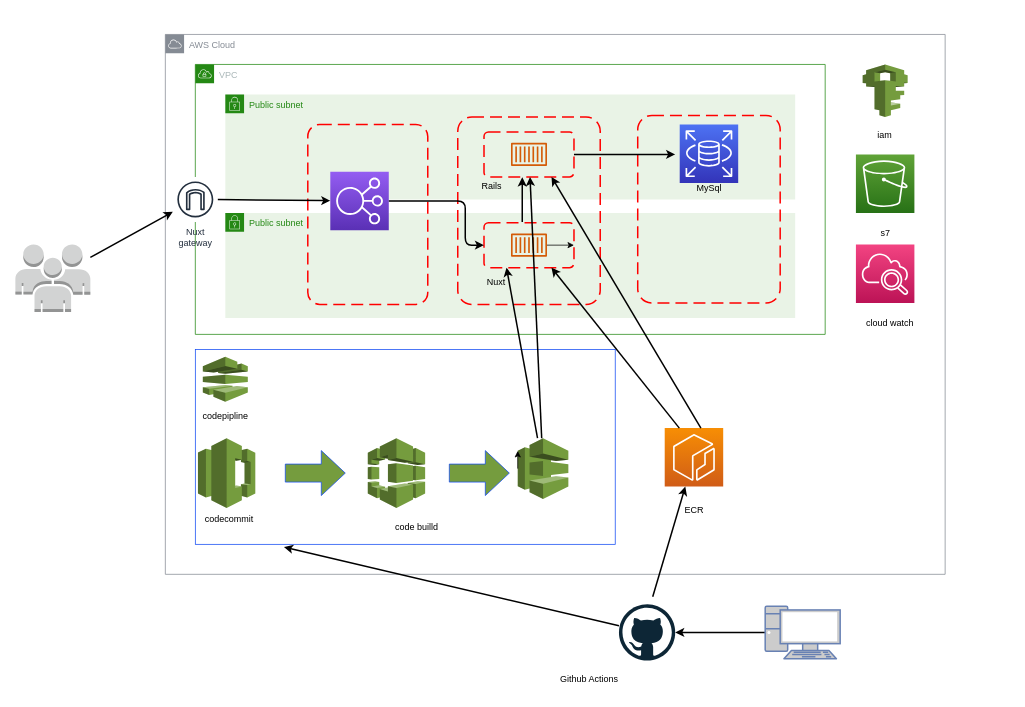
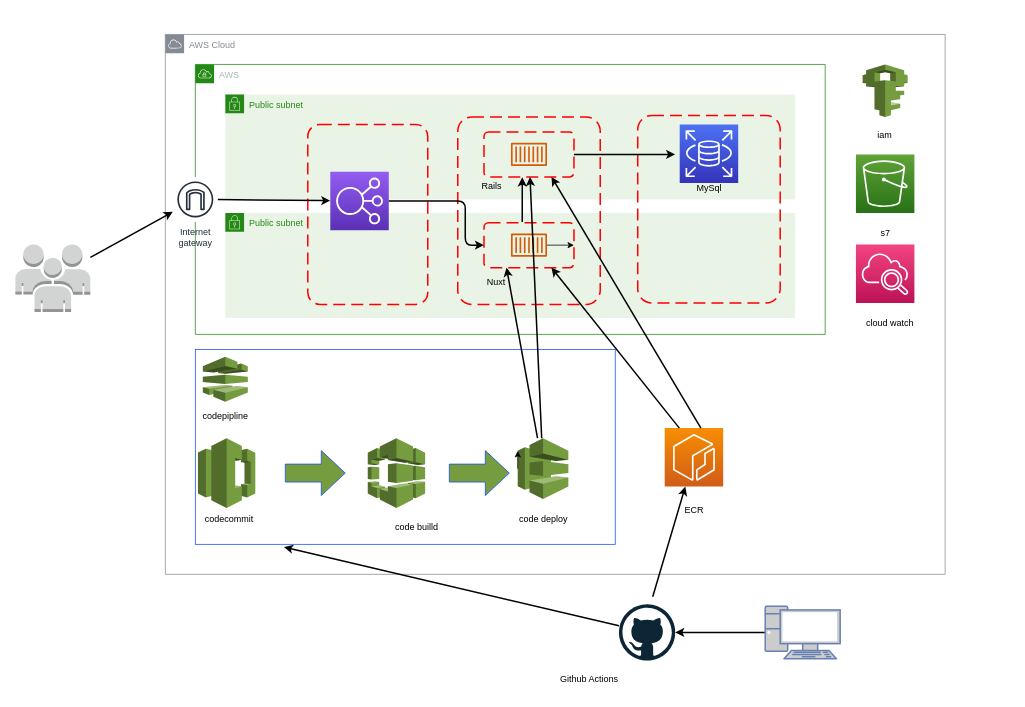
  <mxCell id="0" />
  <mxCell id="1" parent="0" />
  <mxCell id="2" value="Public subnet" style="points=[[0,0],[0.25,0],[0.5,0],[0.75,0],[1,0],[1,0.25],[1,0.5],[1,0.75],[1,1],[0.75,1],[0.5,1],[0.25,1],[0,1],[0,0.75],[0,0.5],[0,0.25]];outlineConnect=0;gradientColor=none;html=1;whiteSpace=wrap;fontSize=12;fontStyle=0;container=1;pointerEvents=0;collapsible=0;recursiveResize=0;shape=mxgraph.aws4.group;grIcon=mxgraph.aws4.group_security_group;grStroke=0;strokeColor=#248814;fillColor=#E9F3E6;verticalAlign=top;align=left;spacingLeft=30;fontColor=#248814;dashed=0;" parent="1" vertex="1"><mxGeometry x="300" y="125" width="760" height="140" as="geometry" /></mxCell>
  <mxCell id="3" value="Public subnet" style="points=[[0,0],[0.25,0],[0.5,0],[0.75,0],[1,0],[1,0.25],[1,0.5],[1,0.75],[1,1],[0.75,1],[0.5,1],[0.25,1],[0,1],[0,0.75],[0,0.5],[0,0.25]];outlineConnect=0;gradientColor=none;html=1;whiteSpace=wrap;fontSize=12;fontStyle=0;container=1;pointerEvents=0;collapsible=0;recursiveResize=0;shape=mxgraph.aws4.group;grIcon=mxgraph.aws4.group_security_group;grStroke=0;strokeColor=#248814;fillColor=#E9F3E6;verticalAlign=top;align=left;spacingLeft=30;fontColor=#248814;dashed=0;" parent="1" vertex="1"><mxGeometry x="300" y="283" width="760" height="140" as="geometry" /></mxCell>
  <mxCell id="4" value="AWS Cloud" style="sketch=0;outlineConnect=0;gradientColor=none;html=1;whiteSpace=wrap;fontSize=12;fontStyle=0;shape=mxgraph.aws4.group;grIcon=mxgraph.aws4.group_aws_cloud;strokeColor=#858B94;fillColor=none;verticalAlign=top;align=left;spacingLeft=30;fontColor=#858B94;dashed=0;" parent="1" vertex="1"><mxGeometry x="220" y="45" width="1040" height="720" as="geometry" /></mxCell>
  <mxCell id="5" value="" style="rounded=0;whiteSpace=wrap;html=1;fontColor=#000000;fillColor=none;strokeColor=#124af3;" parent="1" vertex="1"><mxGeometry x="260" y="465" width="560" height="260" as="geometry" /></mxCell>
- <mxCell id="6" value="VPC" style="points=[[0,0],[0.25,0],[0.5,0],[0.75,0],[1,0],[1,0.25],[1,0.5],[1,0.75],[1,1],[0.75,1],[0.5,1],[0.25,1],[0,1],[0,0.75],[0,0.5],[0,0.25]];outlineConnect=0;gradientColor=none;html=1;whiteSpace=wrap;fontSize=12;fontStyle=0;container=1;pointerEvents=0;collapsible=0;recursiveResize=0;shape=mxgraph.aws4.group;grIcon=mxgraph.aws4.group_vpc;strokeColor=#248814;fillColor=none;verticalAlign=top;align=left;spacingLeft=30;fontColor=#AAB7B8;dashed=0;" parent="1" vertex="1"><mxGeometry x="260" y="85" width="840" height="360" as="geometry" /></mxCell>
+ <mxCell id="6" value="AWS" style="points=[[0,0],[0.25,0],[0.5,0],[0.75,0],[1,0],[1,0.25],[1,0.5],[1,0.75],[1,1],[0.75,1],[0.5,1],[0.25,1],[0,1],[0,0.75],[0,0.5],[0,0.25]];outlineConnect=0;gradientColor=none;html=1;whiteSpace=wrap;fontSize=12;fontStyle=0;container=1;pointerEvents=0;collapsible=0;recursiveResize=0;shape=mxgraph.aws4.group;grIcon=mxgraph.aws4.group_vpc;strokeColor=#248814;fillColor=none;verticalAlign=top;align=left;spacingLeft=30;fontColor=#AAB7B8;dashed=0;" parent="1" vertex="1"><mxGeometry x="260" y="85" width="840" height="360" as="geometry" /></mxCell>
  <mxCell id="7" value="" style="rounded=1;arcSize=10;dashed=1;strokeColor=#ff0000;fillColor=none;gradientColor=none;dashPattern=8 4;strokeWidth=2;fontColor=#000000;" parent="6" vertex="1"><mxGeometry x="150" y="80" width="160" height="240" as="geometry" /></mxCell>
  <mxCell id="8" value="" style="rounded=1;arcSize=10;dashed=1;strokeColor=#ff0000;fillColor=none;gradientColor=none;dashPattern=8 4;strokeWidth=2;fontColor=#000000;" parent="6" vertex="1"><mxGeometry x="350" y="70" width="190" height="250" as="geometry" /></mxCell>
  <mxCell id="9" value="" style="sketch=0;points=[[0,0,0],[0.25,0,0],[0.5,0,0],[0.75,0,0],[1,0,0],[0,1,0],[0.25,1,0],[0.5,1,0],[0.75,1,0],[1,1,0],[0,0.25,0],[0,0.5,0],[0,0.75,0],[1,0.25,0],[1,0.5,0],[1,0.75,0]];outlineConnect=0;fontColor=#232F3E;gradientColor=#945DF2;gradientDirection=north;fillColor=#5A30B5;strokeColor=#ffffff;dashed=0;verticalLabelPosition=bottom;verticalAlign=top;align=center;html=1;fontSize=12;fontStyle=0;aspect=fixed;shape=mxgraph.aws4.resourceIcon;resIcon=mxgraph.aws4.elastic_load_balancing;" parent="6" vertex="1"><mxGeometry x="180" y="143" width="78" height="78" as="geometry" /></mxCell>
  <mxCell id="10" value="" style="whiteSpace=wrap;html=1;fillColor=none;strokeColor=#ff0000;fontColor=#000000;rounded=1;arcSize=10;dashed=1;gradientColor=none;dashPattern=8 4;strokeWidth=2;" parent="6" vertex="1"><mxGeometry x="385" y="211" width="120" height="60" as="geometry" /></mxCell>
  <mxCell id="11" value="" style="edgeStyle=none;html=1;fontColor=#000000;startArrow=none;" parent="6" source="12" target="10" edge="1"><mxGeometry relative="1" as="geometry" /></mxCell>
  <mxCell id="12" value="" style="sketch=0;outlineConnect=0;fontColor=#232F3E;gradientColor=none;fillColor=#D45B07;strokeColor=none;dashed=0;verticalLabelPosition=bottom;verticalAlign=top;align=center;html=1;fontSize=12;fontStyle=0;aspect=fixed;pointerEvents=1;shape=mxgraph.aws4.container_1;" parent="6" vertex="1"><mxGeometry x="421" y="225.5" width="48" height="31" as="geometry" /></mxCell>
  <mxCell id="13" value="Nuxt" style="text;html=1;align=center;verticalAlign=middle;resizable=0;points=[];autosize=1;strokeColor=none;fillColor=none;fontColor=#000000;" parent="6" vertex="1"><mxGeometry x="376" y="276" width="50" height="30" as="geometry" /></mxCell>
  <mxCell id="14" value="" style="endArrow=classic;html=1;strokeColor=#000000;strokeWidth=2;fontColor=#000000;entryX=0;entryY=0.5;entryDx=0;entryDy=0;exitX=1;exitY=0.5;exitDx=0;exitDy=0;exitPerimeter=0;" parent="6" source="9" target="10" edge="1"><mxGeometry width="50" height="50" relative="1" as="geometry"><mxPoint x="560" y="450" as="sourcePoint" /><mxPoint x="610" y="400" as="targetPoint" /><Array as="points"><mxPoint x="360" y="182" /><mxPoint x="360" y="241" /></Array></mxGeometry></mxCell>
  <mxCell id="15" value="" style="whiteSpace=wrap;html=1;fillColor=none;strokeColor=#ff0000;fontColor=#000000;rounded=1;arcSize=10;dashed=1;gradientColor=none;dashPattern=8 4;strokeWidth=2;" vertex="1" parent="6"><mxGeometry x="385" y="90" width="120" height="60" as="geometry" /></mxCell>
  <mxCell id="16" value="" style="sketch=0;outlineConnect=0;fontColor=#232F3E;gradientColor=none;fillColor=#D45B07;strokeColor=none;dashed=0;verticalLabelPosition=bottom;verticalAlign=top;align=center;html=1;fontSize=12;fontStyle=0;aspect=fixed;pointerEvents=1;shape=mxgraph.aws4.container_1;" vertex="1" parent="6"><mxGeometry x="421" y="104.5" width="48" height="31" as="geometry" /></mxCell>
  <mxCell id="17" value="" style="endArrow=classic;html=1;strokeColor=#000000;strokeWidth=2;fontColor=#000000;entryX=0.425;entryY=1.008;entryDx=0;entryDy=0;entryPerimeter=0;" edge="1" parent="6" target="15"><mxGeometry width="50" height="50" relative="1" as="geometry"><mxPoint x="436" y="210" as="sourcePoint" /><mxPoint x="495" y="170" as="targetPoint" /></mxGeometry></mxCell>
  <mxCell id="18" value="Rails" style="text;html=1;align=center;verticalAlign=middle;resizable=0;points=[];autosize=1;strokeColor=none;fillColor=none;fontColor=#000000;" vertex="1" parent="6"><mxGeometry x="370" y="148" width="50" height="30" as="geometry" /></mxCell>
  <mxCell id="19" value="" style="outlineConnect=0;dashed=0;verticalLabelPosition=bottom;verticalAlign=top;align=center;html=1;shape=mxgraph.aws3.users;fillColor=#D2D3D3;gradientColor=none;" parent="1" vertex="1"><mxGeometry x="20" y="325" width="100" height="90" as="geometry" /></mxCell>
  <mxCell id="20" value="" style="outlineConnect=0;dashed=0;verticalLabelPosition=bottom;verticalAlign=top;align=center;html=1;shape=mxgraph.aws3.codepipeline;fillColor=#759C3E;gradientColor=none;" parent="1" vertex="1"><mxGeometry x="270" y="475" width="60" height="60" as="geometry" /></mxCell>
  <mxCell id="21" value="codepipline" style="text;html=1;align=center;verticalAlign=middle;resizable=0;points=[];autosize=1;strokeColor=none;fillColor=none;fontColor=#000000;" parent="1" vertex="1"><mxGeometry x="260" y="540" width="80" height="30" as="geometry" /></mxCell>
  <mxCell id="22" value="" style="sketch=0;points=[[0,0,0],[0.25,0,0],[0.5,0,0],[0.75,0,0],[1,0,0],[0,1,0],[0.25,1,0],[0.5,1,0],[0.75,1,0],[1,1,0],[0,0.25,0],[0,0.5,0],[0,0.75,0],[1,0.25,0],[1,0.5,0],[1,0.75,0]];outlineConnect=0;fontColor=#232F3E;gradientColor=#F78E04;gradientDirection=north;fillColor=#D05C17;strokeColor=#ffffff;dashed=0;verticalLabelPosition=bottom;verticalAlign=top;align=center;html=1;fontSize=12;fontStyle=0;aspect=fixed;shape=mxgraph.aws4.resourceIcon;resIcon=mxgraph.aws4.ecr;" parent="1" vertex="1"><mxGeometry x="886" y="570" width="78" height="78" as="geometry" /></mxCell>
  <mxCell id="23" value="ECR" style="text;html=1;align=center;verticalAlign=middle;resizable=0;points=[];autosize=1;strokeColor=none;fillColor=none;fontColor=#000000;" parent="1" vertex="1"><mxGeometry x="900" y="665" width="50" height="30" as="geometry" /></mxCell>
  <mxCell id="24" value="" style="sketch=0;points=[[0,0,0],[0.25,0,0],[0.5,0,0],[0.75,0,0],[1,0,0],[0,1,0],[0.25,1,0],[0.5,1,0],[0.75,1,0],[1,1,0],[0,0.25,0],[0,0.5,0],[0,0.75,0],[1,0.25,0],[1,0.5,0],[1,0.75,0]];outlineConnect=0;fontColor=#232F3E;gradientColor=#60A337;gradientDirection=north;fillColor=#277116;strokeColor=#ffffff;dashed=0;verticalLabelPosition=bottom;verticalAlign=top;align=center;html=1;fontSize=12;fontStyle=0;aspect=fixed;shape=mxgraph.aws4.resourceIcon;resIcon=mxgraph.aws4.s3;" parent="1" vertex="1"><mxGeometry x="1141" y="205" width="78" height="78" as="geometry" /></mxCell>
  <mxCell id="25" value="s7" style="text;html=1;align=center;verticalAlign=middle;resizable=0;points=[];autosize=1;strokeColor=none;fillColor=none;fontColor=#000000;" parent="1" vertex="1"><mxGeometry x="1160" y="295" width="40" height="30" as="geometry" /></mxCell>
  <mxCell id="26" value="" style="outlineConnect=0;dashed=0;verticalLabelPosition=bottom;verticalAlign=top;align=center;html=1;shape=mxgraph.aws3.iam;fillColor=#759C3E;gradientColor=none;strokeColor=#124af3;fontColor=#000000;" parent="1" vertex="1"><mxGeometry x="1150" y="85" width="60" height="70" as="geometry" /></mxCell>
  <mxCell id="27" value="iam" style="text;html=1;align=center;verticalAlign=middle;resizable=0;points=[];autosize=1;strokeColor=none;fillColor=none;fontColor=#000000;" parent="1" vertex="1"><mxGeometry x="1159" y="165" width="40" height="30" as="geometry" /></mxCell>
  <mxCell id="28" value="" style="sketch=0;points=[[0,0,0],[0.25,0,0],[0.5,0,0],[0.75,0,0],[1,0,0],[0,1,0],[0.25,1,0],[0.5,1,0],[0.75,1,0],[1,1,0],[0,0.25,0],[0,0.5,0],[0,0.75,0],[1,0.25,0],[1,0.5,0],[1,0.75,0]];points=[[0,0,0],[0.25,0,0],[0.5,0,0],[0.75,0,0],[1,0,0],[0,1,0],[0.25,1,0],[0.5,1,0],[0.75,1,0],[1,1,0],[0,0.25,0],[0,0.5,0],[0,0.75,0],[1,0.25,0],[1,0.5,0],[1,0.75,0]];outlineConnect=0;fontColor=#232F3E;gradientColor=#F34482;gradientDirection=north;fillColor=#BC1356;strokeColor=#ffffff;dashed=0;verticalLabelPosition=bottom;verticalAlign=top;align=center;html=1;fontSize=12;fontStyle=0;aspect=fixed;shape=mxgraph.aws4.resourceIcon;resIcon=mxgraph.aws4.cloudwatch_2;" parent="1" vertex="1"><mxGeometry x="1141" y="325" width="78" height="78" as="geometry" /></mxCell>
  <mxCell id="29" value="cloud watch" style="text;html=1;align=center;verticalAlign=middle;resizable=0;points=[];autosize=1;strokeColor=none;fillColor=none;fontColor=#000000;" parent="1" vertex="1"><mxGeometry x="1141" y="415" width="90" height="30" as="geometry" /></mxCell>
  <mxCell id="30" value="" style="dashed=0;outlineConnect=0;html=1;align=center;labelPosition=center;verticalLabelPosition=bottom;verticalAlign=top;shape=mxgraph.weblogos.github;strokeColor=#124af3;fontColor=#000000;fillColor=none;" parent="1" vertex="1"><mxGeometry x="825" y="805" width="75" height="75" as="geometry" /></mxCell>
  <mxCell id="31" value="" style="edgeStyle=none;html=1;fontColor=#000000;startArrow=none;startFill=0;strokeColor=#000000;endArrow=classic;endFill=1;strokeWidth=2;" parent="1" source="32" target="30" edge="1"><mxGeometry relative="1" as="geometry" /></mxCell>
  <mxCell id="32" value="" style="fontColor=#0066CC;verticalAlign=top;verticalLabelPosition=bottom;labelPosition=center;align=center;html=1;outlineConnect=0;fillColor=#CCCCCC;strokeColor=#6881B3;gradientColor=none;gradientDirection=north;strokeWidth=2;shape=mxgraph.networks.pc;" parent="1" vertex="1"><mxGeometry x="1020" y="807.5" width="100" height="70" as="geometry" /></mxCell>
  <mxCell id="33" value="Github Actions" style="text;html=1;align=center;verticalAlign=middle;resizable=0;points=[];autosize=1;strokeColor=none;fillColor=none;fontColor=#000000;" parent="1" vertex="1"><mxGeometry x="735" y="890" width="100" height="30" as="geometry" /></mxCell>
  <mxCell id="34" value="" style="outlineConnect=0;dashed=0;verticalLabelPosition=bottom;verticalAlign=top;align=center;html=1;shape=mxgraph.aws3.codecommit;fillColor=#759C3E;gradientColor=none;strokeColor=#124af3;fontColor=#000000;" parent="1" vertex="1"><mxGeometry x="263.5" y="583.5" width="76.5" height="93" as="geometry" /></mxCell>
  <mxCell id="35" value="" style="edgeStyle=none;html=1;strokeColor=#000000;strokeWidth=2;fontColor=#000000;startArrow=none;startFill=0;endArrow=classic;endFill=1;" parent="1" source="36" target="34" edge="1"><mxGeometry relative="1" as="geometry" /></mxCell>
  <mxCell id="36" value="codecommit" style="text;html=1;align=center;verticalAlign=middle;resizable=0;points=[];autosize=1;strokeColor=none;fillColor=none;fontColor=#000000;" parent="1" vertex="1"><mxGeometry x="260" y="676.5" width="90" height="30" as="geometry" /></mxCell>
  <mxCell id="37" value="" style="outlineConnect=0;dashed=0;verticalLabelPosition=bottom;verticalAlign=top;align=center;html=1;shape=mxgraph.aws3.codebuild;fillColor=#759C3E;gradientColor=none;strokeColor=#124af3;fontColor=#000000;" parent="1" vertex="1"><mxGeometry x="490" y="583.5" width="76.5" height="93" as="geometry" /></mxCell>
  <mxCell id="38" value="" style="outlineConnect=0;dashed=0;verticalLabelPosition=bottom;verticalAlign=top;align=center;html=1;shape=mxgraph.aws3.codedeploy;fillColor=#759C3E;gradientColor=none;strokeColor=#124af3;fontColor=#000000;" parent="1" vertex="1"><mxGeometry x="690" y="583.5" width="67.5" height="81" as="geometry" /></mxCell>
  <mxCell id="39" style="edgeStyle=none;html=1;exitX=0;exitY=0.5;exitDx=0;exitDy=0;exitPerimeter=0;entryX=0;entryY=0.21;entryDx=0;entryDy=0;entryPerimeter=0;fontColor=#000000;" parent="1" source="38" target="38" edge="1"><mxGeometry relative="1" as="geometry" /></mxCell>
  <mxCell id="40" value="code builld" style="text;html=1;align=center;verticalAlign=middle;resizable=0;points=[];autosize=1;strokeColor=none;fillColor=none;fontColor=#000000;" parent="1" vertex="1"><mxGeometry x="515" y="686.5" width="80" height="30" as="geometry" /></mxCell>
+ <mxCell id="41" value="code deploy" style="text;html=1;align=center;verticalAlign=middle;resizable=0;points=[];autosize=1;strokeColor=none;fillColor=none;fontColor=#000000;" parent="1" vertex="1"><mxGeometry x="678.75" y="676.5" width="90" height="30" as="geometry" /></mxCell>
  <mxCell id="42" value="" style="endArrow=none;html=1;strokeColor=#000000;strokeWidth=2;fontColor=#000000;endFill=0;startArrow=classic;startFill=1;" parent="1" source="22" edge="1"><mxGeometry width="50" height="50" relative="1" as="geometry"><mxPoint x="830" y="625" as="sourcePoint" /><mxPoint x="870" y="795" as="targetPoint" /></mxGeometry></mxCell>
  <mxCell id="43" value="" style="endArrow=none;html=1;strokeColor=#000000;strokeWidth=2;fontColor=#000000;exitX=0.211;exitY=1.014;exitDx=0;exitDy=0;exitPerimeter=0;startArrow=classic;startFill=1;endFill=0;" parent="1" source="5" target="30" edge="1"><mxGeometry width="50" height="50" relative="1" as="geometry"><mxPoint x="830" y="625" as="sourcePoint" /><mxPoint x="880" y="575" as="targetPoint" /></mxGeometry></mxCell>
  <mxCell id="44" value="" style="shape=singleArrow;whiteSpace=wrap;html=1;arrowWidth=0.4;arrowSize=0.4;verticalAlign=top;fillColor=#759C3E;strokeColor=#124af3;fontColor=#000000;dashed=0;gradientColor=none;" parent="1" vertex="1"><mxGeometry x="380" y="600" width="80" height="60" as="geometry" /></mxCell>
  <mxCell id="45" value="" style="shape=singleArrow;whiteSpace=wrap;html=1;arrowWidth=0.4;arrowSize=0.4;verticalAlign=top;fillColor=#759C3E;strokeColor=#124af3;fontColor=#000000;dashed=0;gradientColor=none;" parent="1" vertex="1"><mxGeometry x="598.75" y="600" width="80" height="60" as="geometry" /></mxCell>
  <mxCell id="46" value="" style="endArrow=classic;html=1;strokeColor=#000000;strokeWidth=2;fontColor=#000000;entryX=0.25;entryY=1;entryDx=0;entryDy=0;" parent="1" source="38" edge="1" target="10"><mxGeometry width="50" height="50" relative="1" as="geometry"><mxPoint x="830" y="625" as="sourcePoint" /><mxPoint x="800" y="375" as="targetPoint" /></mxGeometry></mxCell>
  <mxCell id="47" value="" style="endArrow=classic;html=1;strokeColor=#000000;strokeWidth=2;fontColor=#000000;entryX=0.75;entryY=1;entryDx=0;entryDy=0;exitX=0.25;exitY=0;exitDx=0;exitDy=0;exitPerimeter=0;" parent="1" source="22" target="10" edge="1"><mxGeometry width="50" height="50" relative="1" as="geometry"><mxPoint x="830" y="625" as="sourcePoint" /><mxPoint x="880" y="575" as="targetPoint" /></mxGeometry></mxCell>
- <mxCell id="48" value="Nuxt&#10;gateway" style="sketch=0;outlineConnect=0;fontColor=#232F3E;gradientColor=none;strokeColor=#232F3E;fillColor=#ffffff;dashed=0;verticalLabelPosition=bottom;verticalAlign=top;align=center;html=1;fontSize=12;fontStyle=0;aspect=fixed;shape=mxgraph.aws4.resourceIcon;resIcon=mxgraph.aws4.internet_gateway;" parent="1" vertex="1"><mxGeometry x="230" y="235" width="60" height="60" as="geometry" /></mxCell>
+ <mxCell id="48" value="Internet&#10;gateway" style="sketch=0;outlineConnect=0;fontColor=#232F3E;gradientColor=none;strokeColor=#232F3E;fillColor=#ffffff;dashed=0;verticalLabelPosition=bottom;verticalAlign=top;align=center;html=1;fontSize=12;fontStyle=0;aspect=fixed;shape=mxgraph.aws4.resourceIcon;resIcon=mxgraph.aws4.internet_gateway;" parent="1" vertex="1"><mxGeometry x="230" y="235" width="60" height="60" as="geometry" /></mxCell>
  <mxCell id="49" value="" style="endArrow=classic;html=1;strokeColor=#000000;strokeWidth=2;fontColor=#000000;" parent="1" source="19" target="48" edge="1"><mxGeometry width="50" height="50" relative="1" as="geometry"><mxPoint x="820" y="535" as="sourcePoint" /><mxPoint x="870" y="485" as="targetPoint" /></mxGeometry></mxCell>
  <mxCell id="50" value="" style="endArrow=classic;html=1;strokeColor=#000000;strokeWidth=2;fontColor=#000000;" parent="1" source="48" target="9" edge="1"><mxGeometry width="50" height="50" relative="1" as="geometry"><mxPoint x="820" y="535" as="sourcePoint" /><mxPoint x="870" y="485" as="targetPoint" /></mxGeometry></mxCell>
  <mxCell id="51" value="&amp;nbsp;" style="text;html=1;align=center;verticalAlign=middle;resizable=0;points=[];autosize=1;strokeColor=none;fillColor=none;fontColor=#000000;" parent="1" vertex="1"><mxGeometry x="1315" y="20" width="30" height="30" as="geometry" /></mxCell>
  <mxCell id="52" value="" style="endArrow=classic;html=1;strokeColor=#000000;strokeWidth=2;fontColor=#000000;entryX=0.75;entryY=1;entryDx=0;entryDy=0;exitX=0.25;exitY=0;exitDx=0;exitDy=0;exitPerimeter=0;" edge="1" parent="1" target="15"><mxGeometry width="50" height="50" relative="1" as="geometry"><mxPoint x="934.25" y="570" as="sourcePoint" /><mxPoint x="768.75" y="356" as="targetPoint" /></mxGeometry></mxCell>
  <mxCell id="53" value="" style="endArrow=classic;html=1;strokeColor=#000000;strokeWidth=2;fontColor=#000000;" edge="1" parent="1" source="38" target="15"><mxGeometry width="50" height="50" relative="1" as="geometry"><mxPoint x="727.139" y="593.5" as="sourcePoint" /><mxPoint x="690" y="366" as="targetPoint" /></mxGeometry></mxCell>
  <mxCell id="54" value="" style="rounded=1;arcSize=10;dashed=1;strokeColor=#ff0000;fillColor=none;gradientColor=none;dashPattern=8 4;strokeWidth=2;fontColor=#000000;" vertex="1" parent="1"><mxGeometry x="850" y="153" width="190" height="250" as="geometry" /></mxCell>
  <mxCell id="55" value="" style="sketch=0;points=[[0,0,0],[0.25,0,0],[0.5,0,0],[0.75,0,0],[1,0,0],[0,1,0],[0.25,1,0],[0.5,1,0],[0.75,1,0],[1,1,0],[0,0.25,0],[0,0.5,0],[0,0.75,0],[1,0.25,0],[1,0.5,0],[1,0.75,0]];outlineConnect=0;fontColor=#232F3E;gradientColor=#4D72F3;gradientDirection=north;fillColor=#3334B9;strokeColor=#ffffff;dashed=0;verticalLabelPosition=bottom;verticalAlign=top;align=center;html=1;fontSize=12;fontStyle=0;aspect=fixed;shape=mxgraph.aws4.resourceIcon;resIcon=mxgraph.aws4.rds;" vertex="1" parent="1"><mxGeometry x="906" y="165" width="78" height="78" as="geometry" /></mxCell>
  <mxCell id="56" value="MySql" style="text;html=1;align=center;verticalAlign=middle;resizable=0;points=[];autosize=1;strokeColor=none;fillColor=none;fontColor=#000000;" vertex="1" parent="1"><mxGeometry x="915" y="235" width="60" height="30" as="geometry" /></mxCell>
  <mxCell id="57" value="" style="endArrow=classic;html=1;strokeColor=#000000;strokeWidth=2;fontColor=#000000;exitX=1;exitY=0.5;exitDx=0;exitDy=0;" edge="1" parent="1" source="15"><mxGeometry width="50" height="50" relative="1" as="geometry"><mxPoint x="1105.25" y="550" as="sourcePoint" /><mxPoint x="900" y="205" as="targetPoint" /></mxGeometry></mxCell>
